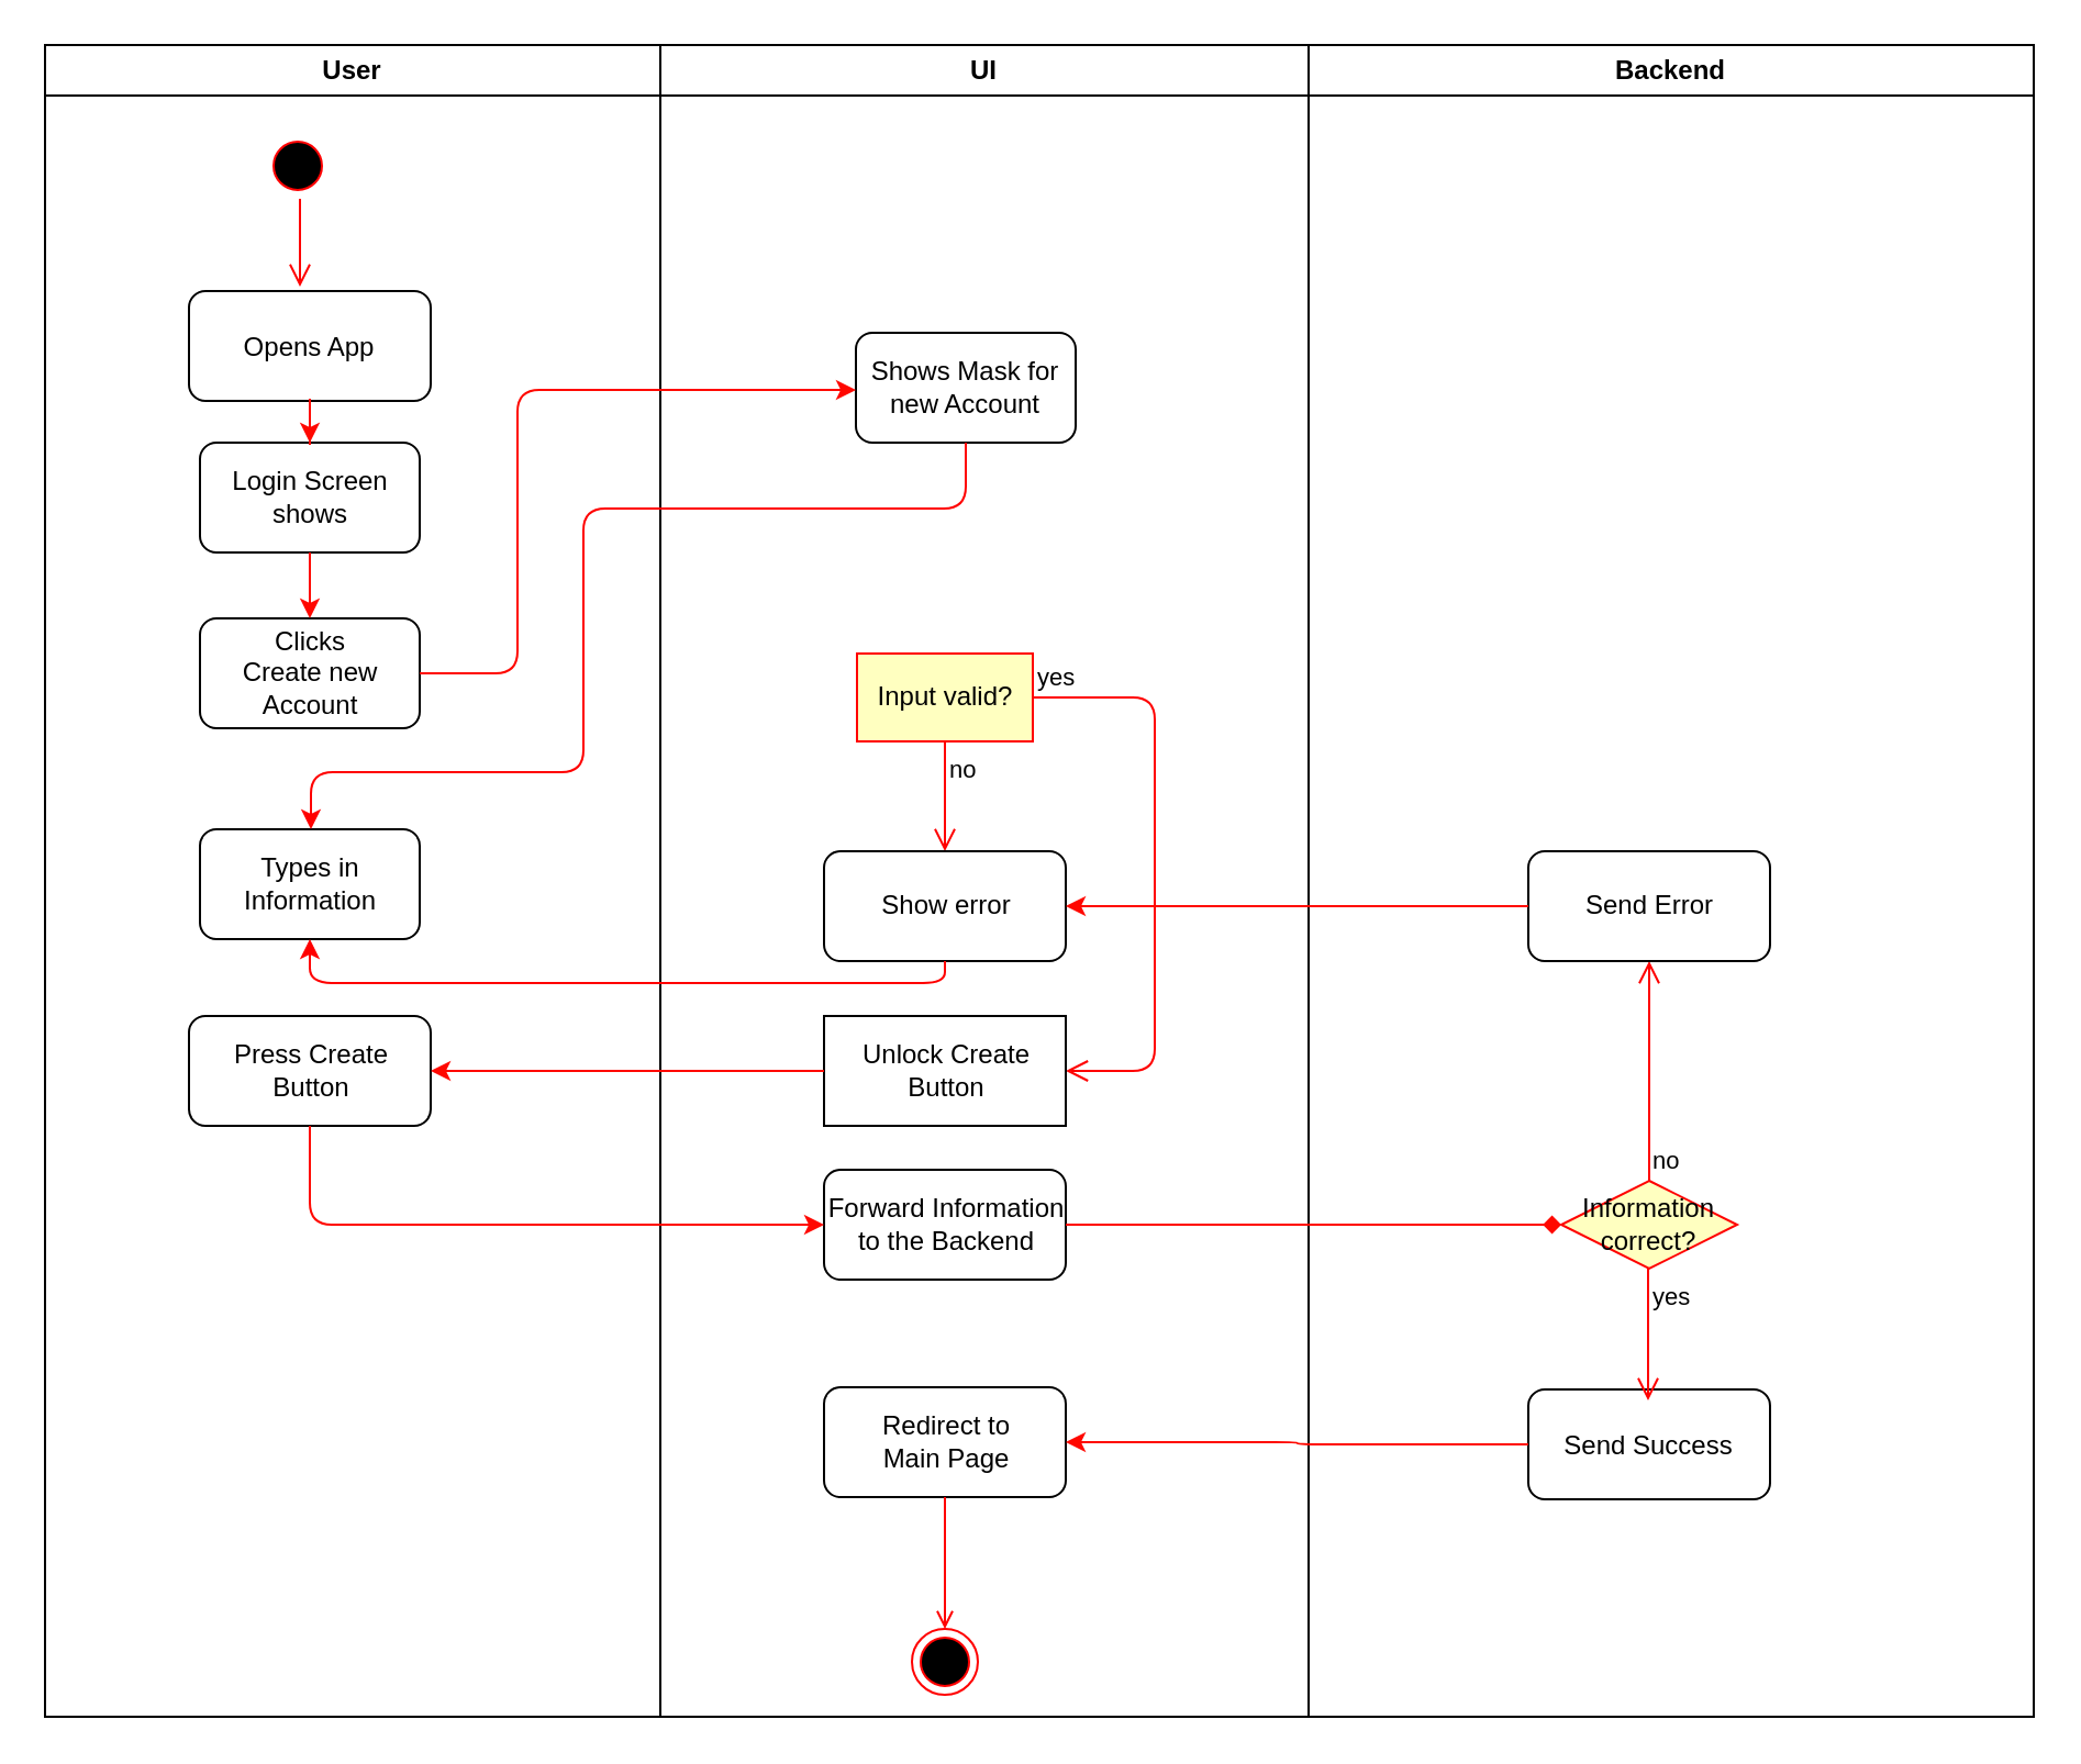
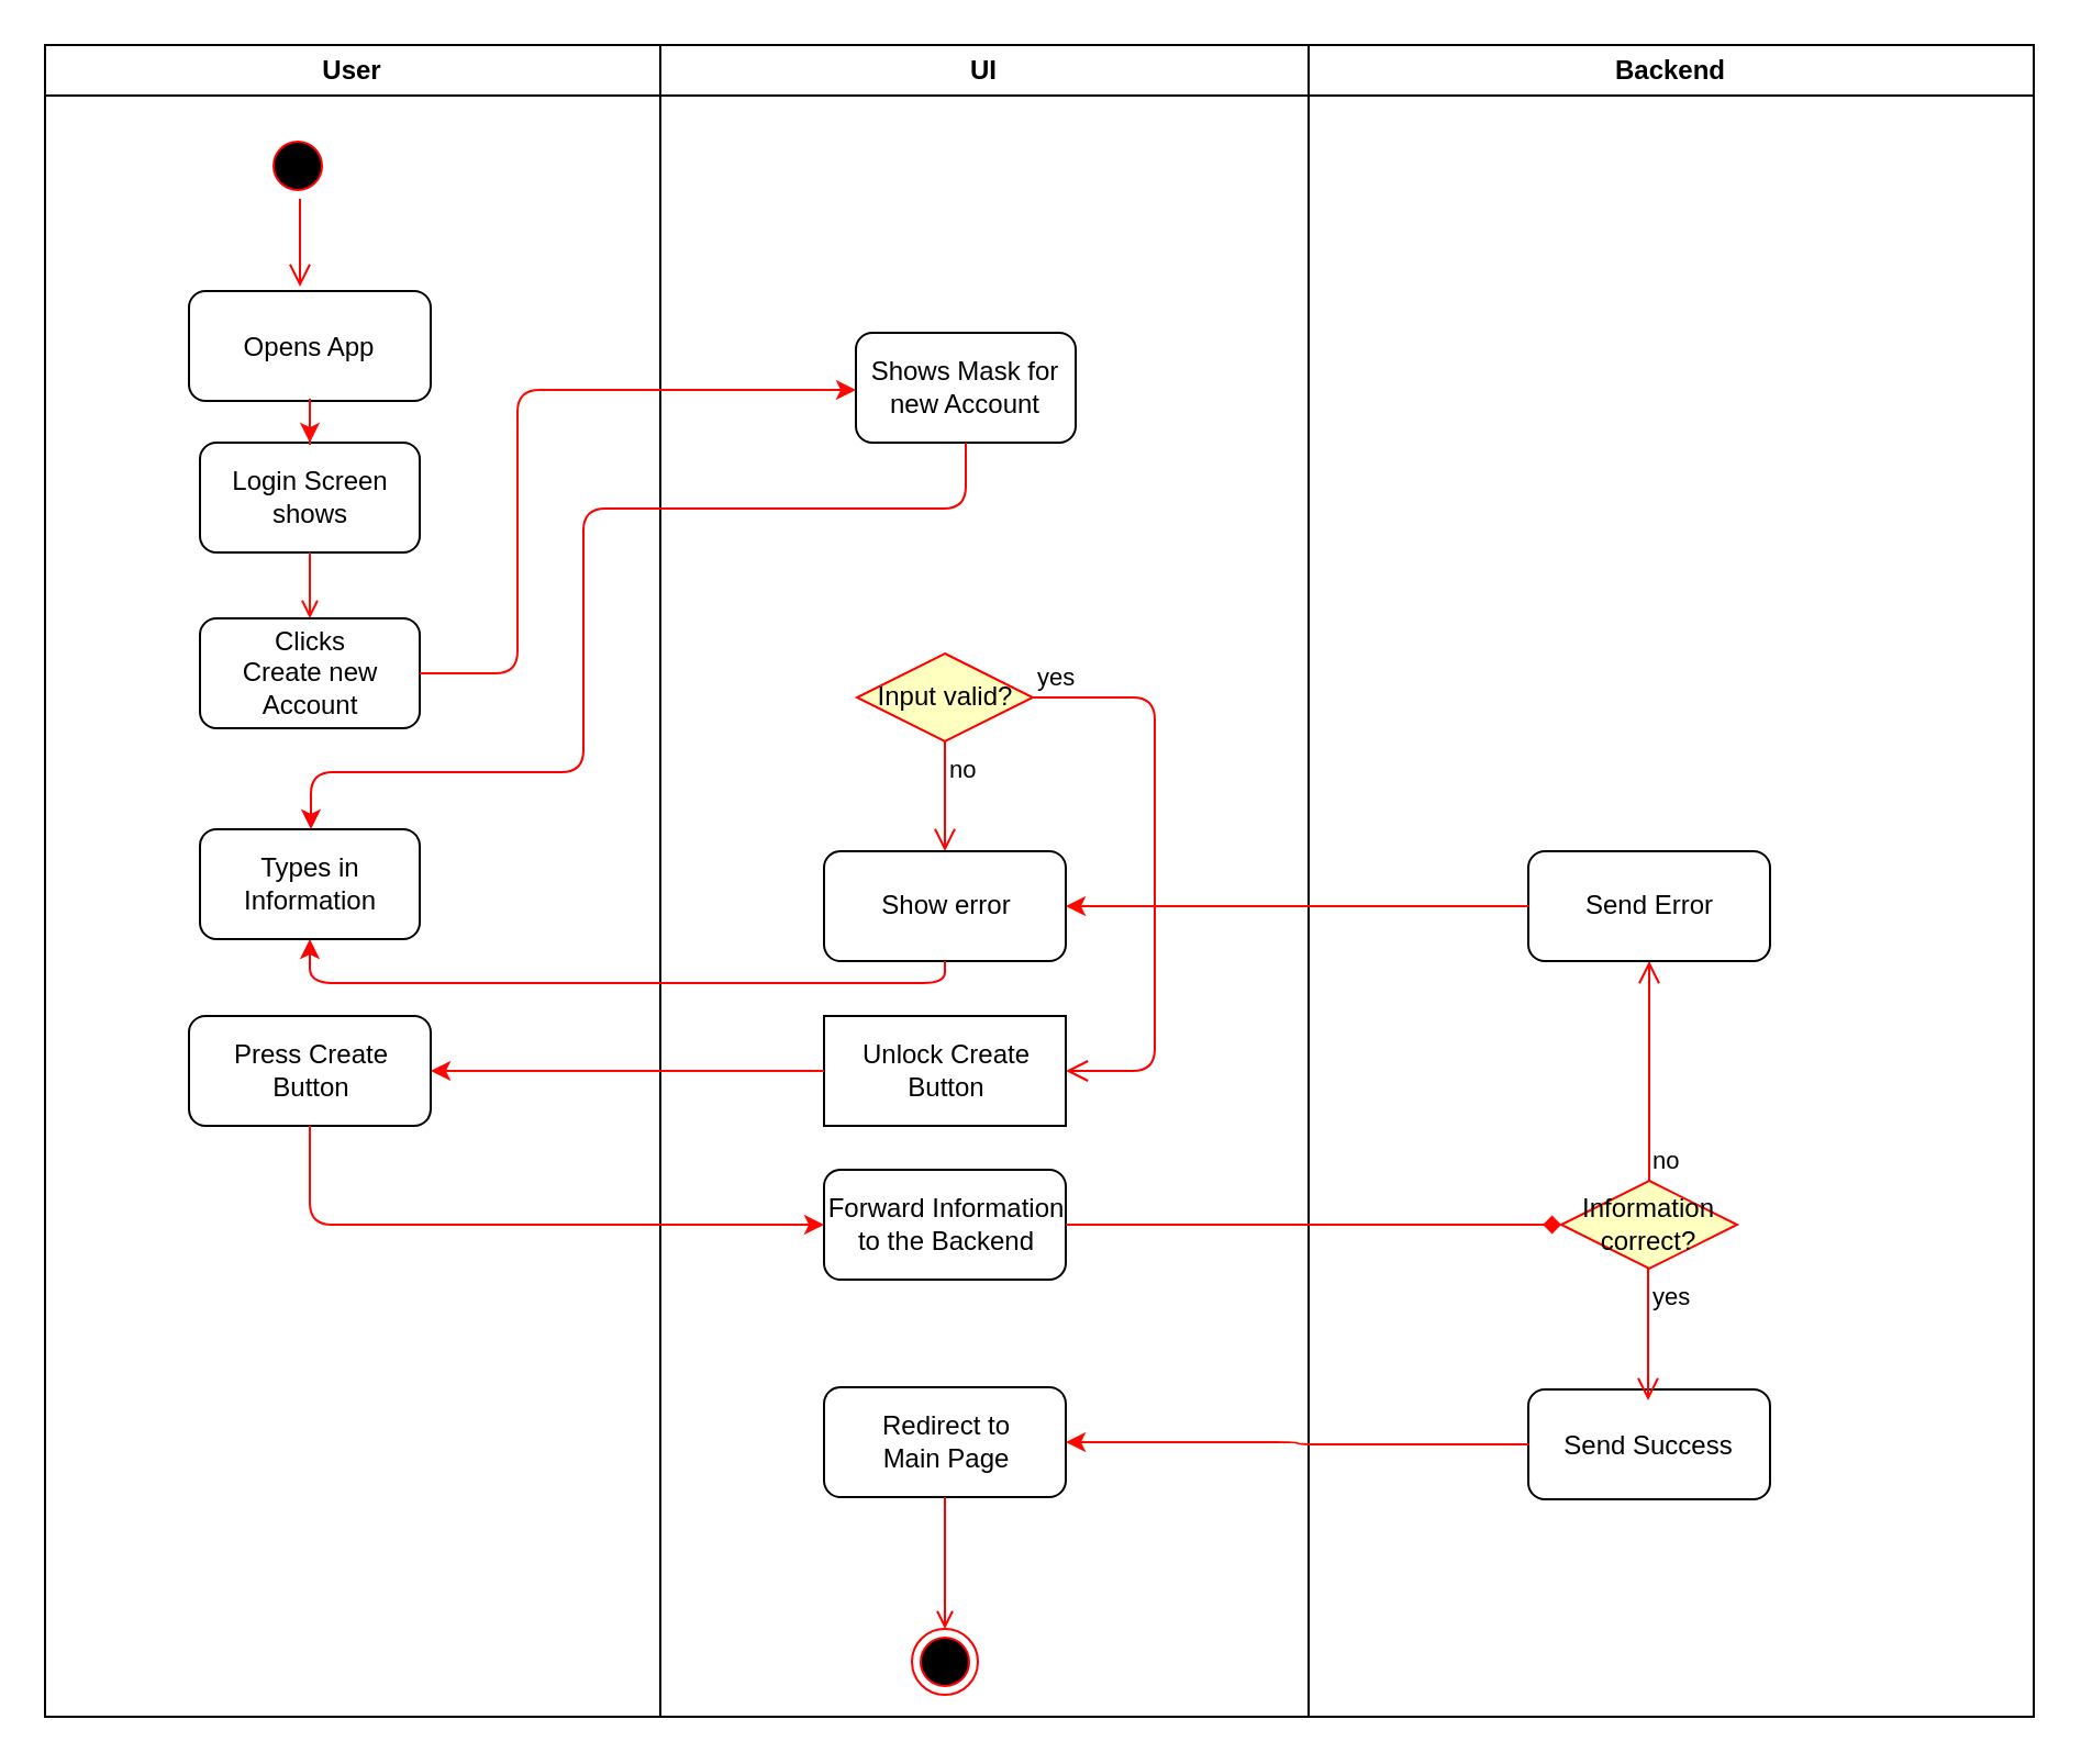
  <mxCell id="0" />
  <mxCell id="1" parent="0" />
  <mxCell id="2" value="User" style="swimlane;whiteSpace=wrap;startSize=23;" parent="1" vertex="1"><mxGeometry x="20" y="20" width="280" height="761" as="geometry"><mxRectangle x="164.5" y="128" width="80" height="23" as="alternateBounds" /></mxGeometry></mxCell>
  <mxCell id="3" value="" style="ellipse;shape=startState;fillColor=#000000;strokeColor=#ff0000;" parent="2" vertex="1"><mxGeometry x="100" y="40" width="30" height="30" as="geometry" /></mxCell>
  <mxCell id="4" value="" style="edgeStyle=elbowEdgeStyle;elbow=horizontal;verticalAlign=bottom;endArrow=open;endSize=8;strokeColor=#FF0000;endFill=1;rounded=0" parent="2" source="3" edge="1"><mxGeometry x="100" y="40" as="geometry"><mxPoint x="115.5" y="110" as="targetPoint" /></mxGeometry></mxCell>
  <mxCell id="5" value="Opens App" style="rounded=1;" parent="2" vertex="1"><mxGeometry x="65.5" y="112" width="110" height="50" as="geometry" /></mxCell>
  <mxCell id="6" value="Login Screen shows" style="rounded=1;whiteSpace=wrap;html=1;" parent="2" vertex="1"><mxGeometry x="70.5" y="181" width="100" height="50" as="geometry" /></mxCell>
  <mxCell id="7" value="" style="edgeStyle=orthogonalEdgeStyle;rounded=0;orthogonalLoop=1;jettySize=auto;html=1;strokeColor=#FF0800;" parent="2" source="5" target="6" edge="1"><mxGeometry relative="1" as="geometry" /></mxCell>
  <mxCell id="8" value="&lt;div&gt;Clicks &lt;br&gt;&lt;/div&gt;&lt;div&gt;Create new Account&lt;br&gt;&lt;/div&gt;" style="rounded=1;whiteSpace=wrap;html=1;" parent="2" vertex="1"><mxGeometry x="70.5" y="261" width="100" height="50" as="geometry" /></mxCell>
- <mxCell id="9" value="" style="edgeStyle=orthogonalEdgeStyle;rounded=0;orthogonalLoop=1;jettySize=auto;html=1;strokeColor=#FF0800;" parent="2" source="6" target="8" edge="1"><mxGeometry relative="1" as="geometry" /></mxCell>
+ <mxCell id="9" value="" style="edgeStyle=orthogonalEdgeStyle;rounded=0;orthogonalLoop=1;jettySize=auto;html=1;strokeColor=#FF0800;endArrow=open;" parent="2" source="6" target="8" edge="1"><mxGeometry relative="1" as="geometry" /></mxCell>
  <mxCell id="10" value="&lt;div&gt;Press Create &lt;br&gt;&lt;/div&gt;&lt;div&gt;Button&lt;/div&gt;" style="html=1;rounded=1;" parent="2" vertex="1"><mxGeometry x="65.5" y="442" width="110" height="50" as="geometry" /></mxCell>
  <mxCell id="11" value="&lt;div&gt;Types in &lt;br&gt;&lt;/div&gt;&lt;div&gt;Information&lt;br&gt;&lt;/div&gt;" style="rounded=1;whiteSpace=wrap;html=1;" vertex="1" parent="2"><mxGeometry x="70.5" y="357" width="100" height="50" as="geometry" /></mxCell>
  <mxCell id="12" value="UI" style="swimlane;whiteSpace=wrap" parent="1" vertex="1"><mxGeometry x="300" y="20" width="295" height="761" as="geometry" /></mxCell>
- <mxCell id="13" value="Input valid?" style="whiteSpace=wrap;html=1;fillColor=#ffffc0;strokeColor=#ff0000;rounded=0;" parent="12" vertex="1"><mxGeometry x="89.5" y="277" width="80" height="40" as="geometry" /></mxCell>
+ <mxCell id="13" value="Input valid?" style="rhombus;whiteSpace=wrap;html=1;fillColor=#ffffc0;strokeColor=#ff0000;" parent="12" vertex="1"><mxGeometry x="89.5" y="277" width="80" height="40" as="geometry" /></mxCell>
  <mxCell id="14" value="yes" style="edgeStyle=orthogonalEdgeStyle;html=1;align=left;verticalAlign=bottom;endArrow=open;endSize=8;strokeColor=#ff0000;entryX=1;entryY=0.5;entryDx=0;entryDy=0;" parent="12" source="13" target="17" edge="1"><mxGeometry x="-1" relative="1" as="geometry"><mxPoint x="229.5" y="282" as="targetPoint" /><Array as="points"><mxPoint x="225" y="297" /><mxPoint x="225" y="467" /></Array></mxGeometry></mxCell>
  <mxCell id="15" value="no" style="edgeStyle=orthogonalEdgeStyle;html=1;align=left;verticalAlign=top;endArrow=open;endSize=8;strokeColor=#ff0000;entryX=0.5;entryY=0;entryDx=0;entryDy=0;" parent="12" source="13" target="16" edge="1"><mxGeometry x="-1" relative="1" as="geometry"><mxPoint x="89.5" y="357" as="targetPoint" /></mxGeometry></mxCell>
  <mxCell id="16" value="Show error" style="html=1;rounded=1;" parent="12" vertex="1"><mxGeometry x="74.5" y="367" width="110" height="50" as="geometry" /></mxCell>
  <mxCell id="17" value="&lt;div&gt;Unlock Create &lt;br&gt;&lt;/div&gt;&lt;div&gt;Button&lt;/div&gt;" style="html=1;rounded=0;" parent="12" vertex="1"><mxGeometry x="74.5" y="442" width="110" height="50" as="geometry" /></mxCell>
  <mxCell id="18" value="&lt;div&gt;Forward Information&lt;/div&gt;&lt;div&gt; to the Backend&lt;/div&gt;" style="html=1;rounded=1;" parent="12" vertex="1"><mxGeometry x="74.5" y="512" width="110" height="50" as="geometry" /></mxCell>
  <mxCell id="19" value="&lt;div&gt;Redirect to &lt;br&gt;&lt;/div&gt;&lt;div&gt;Main Page&lt;/div&gt;" style="html=1;rounded=1;" parent="12" vertex="1"><mxGeometry x="74.5" y="611" width="110" height="50" as="geometry" /></mxCell>
  <mxCell id="20" value="" style="ellipse;shape=endState;fillColor=#000000;strokeColor=#ff0000" parent="12" vertex="1"><mxGeometry x="114.5" y="721" width="30" height="30" as="geometry" /></mxCell>
  <mxCell id="21" value="" style="endArrow=open;strokeColor=#FF0000;endFill=1;rounded=0;exitX=0.5;exitY=1;exitDx=0;exitDy=0;" parent="12" source="19" target="20" edge="1"><mxGeometry relative="1" as="geometry" /></mxCell>
  <mxCell id="22" value="Shows Mask for new Account" style="rounded=1;whiteSpace=wrap;html=1;" vertex="1" parent="12"><mxGeometry x="89" y="131" width="100" height="50" as="geometry" /></mxCell>
  <mxCell id="23" value="Backend" style="swimlane;whiteSpace=wrap" parent="1" vertex="1"><mxGeometry x="595" y="20" width="330" height="761" as="geometry" /></mxCell>
  <mxCell id="24" value="Send Success" style="rounded=1;" parent="23" vertex="1"><mxGeometry x="100" y="612" width="110" height="50" as="geometry" /></mxCell>
  <mxCell id="25" value="Information correct?" style="rhombus;whiteSpace=wrap;html=1;fillColor=#ffffc0;strokeColor=#ff0000;" parent="23" vertex="1"><mxGeometry x="115" y="517" width="80" height="40" as="geometry" /></mxCell>
  <mxCell id="26" value="no" style="edgeStyle=orthogonalEdgeStyle;html=1;align=left;verticalAlign=bottom;endArrow=open;endSize=8;strokeColor=#ff0000;entryX=0.5;entryY=1;entryDx=0;entryDy=0;" parent="23" source="25" target="28" edge="1"><mxGeometry x="-1" relative="1" as="geometry"><mxPoint x="294.5" y="537" as="targetPoint" /></mxGeometry></mxCell>
  <mxCell id="27" value="yes" style="edgeStyle=orthogonalEdgeStyle;html=1;align=left;verticalAlign=top;endArrow=open;endSize=8;strokeColor=#ff0000;" parent="23" source="25" edge="1"><mxGeometry x="-1" relative="1" as="geometry"><mxPoint x="154.5" y="617" as="targetPoint" /></mxGeometry></mxCell>
  <mxCell id="28" value="Send Error" style="html=1;rounded=1;" parent="23" vertex="1"><mxGeometry x="100" y="367" width="110" height="50" as="geometry" /></mxCell>
  <mxCell id="29" style="edgeStyle=orthogonalEdgeStyle;rounded=1;orthogonalLoop=1;jettySize=auto;html=1;strokeColor=#FF0800;entryX=0;entryY=0.5;entryDx=0;entryDy=0;exitX=1;exitY=0.5;exitDx=0;exitDy=0;" parent="1" source="8" edge="1"><mxGeometry relative="1" as="geometry"><mxPoint x="190.5" y="318" as="sourcePoint" /><mxPoint x="389" y="177" as="targetPoint" /><Array as="points"><mxPoint x="235" y="306" /><mxPoint x="235" y="177" /></Array></mxGeometry></mxCell>
  <mxCell id="30" value="" style="edgeStyle=orthogonalEdgeStyle;rounded=0;orthogonalLoop=1;jettySize=auto;html=1;strokeColor=#FF0800;" parent="1" source="17" target="10" edge="1"><mxGeometry relative="1" as="geometry"><Array as="points"><mxPoint x="155" y="501" /><mxPoint x="155" y="501" /></Array></mxGeometry></mxCell>
  <mxCell id="31" value="" style="edgeStyle=orthogonalEdgeStyle;rounded=1;orthogonalLoop=1;jettySize=auto;html=1;strokeColor=#FF0800;" parent="1" source="10" target="18" edge="1"><mxGeometry relative="1" as="geometry"><Array as="points"><mxPoint x="140" y="557" /></Array></mxGeometry></mxCell>
  <mxCell id="32" value="" style="edgeStyle=orthogonalEdgeStyle;rounded=1;orthogonalLoop=1;jettySize=auto;html=1;strokeColor=#FF0800;endArrow=diamond;" parent="1" source="18" target="25" edge="1"><mxGeometry relative="1" as="geometry" /></mxCell>
  <mxCell id="33" style="edgeStyle=orthogonalEdgeStyle;rounded=1;orthogonalLoop=1;jettySize=auto;html=1;strokeColor=#FF0800;entryX=1;entryY=0.5;entryDx=0;entryDy=0;" parent="1" source="28" target="16" edge="1"><mxGeometry relative="1" as="geometry"><mxPoint x="484" y="419" as="targetPoint" /></mxGeometry></mxCell>
  <mxCell id="34" value="" style="edgeStyle=orthogonalEdgeStyle;rounded=1;orthogonalLoop=1;jettySize=auto;html=1;strokeColor=#FF0800;" parent="1" source="24" target="19" edge="1"><mxGeometry relative="1" as="geometry" /></mxCell>
  <mxCell id="35" style="edgeStyle=orthogonalEdgeStyle;rounded=1;orthogonalLoop=1;jettySize=auto;html=1;strokeColor=#FF0000;exitX=0.5;exitY=1;exitDx=0;exitDy=0;" edge="1" parent="1" source="22" target="11"><mxGeometry relative="1" as="geometry"><Array as="points"><mxPoint x="439" y="231" /><mxPoint x="265" y="231" /><mxPoint x="265" y="351" /><mxPoint x="141" y="351" /></Array></mxGeometry></mxCell>
  <mxCell id="36" style="edgeStyle=orthogonalEdgeStyle;rounded=1;orthogonalLoop=1;jettySize=auto;html=1;entryX=0.5;entryY=1;entryDx=0;entryDy=0;strokeColor=#FF0000;" edge="1" parent="1" source="16" target="11"><mxGeometry relative="1" as="geometry"><Array as="points"><mxPoint x="430" y="447" /><mxPoint x="141" y="447" /></Array></mxGeometry></mxCell>
